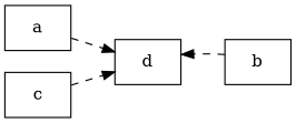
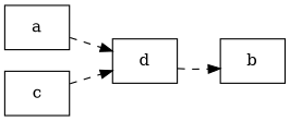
  digraph {
    rankdir=LR
    node [shape=record]
    edge [style=dashed]
    a
    d
    b
    c
    a -> d
-   b -> d
+   d -> b
    c -> d
  }
